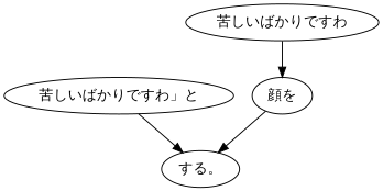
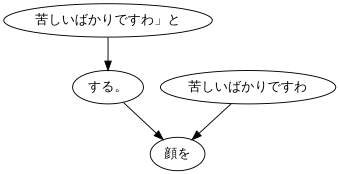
  digraph {
    n1 [label="苦しいばかりですわ」と"]
    n2 [label="する。"]
    n3 [label="苦しいばかりですわ"]
    n4 [label="顔を"]
    n1 -> n2
    n3 -> n4
-   n4 -> n2
+   n2 -> n4
  }
